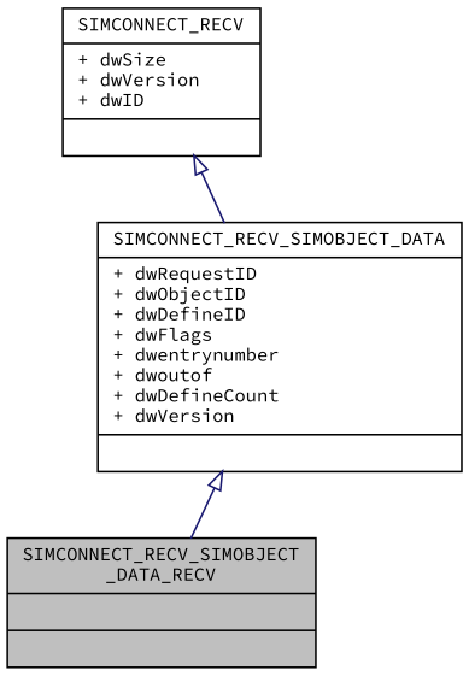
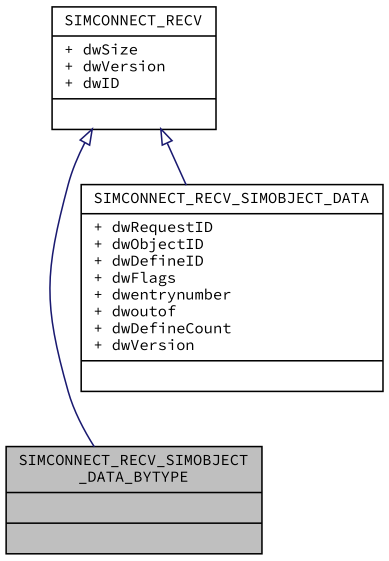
  digraph {
    fontname="Source Code Pro"
    node [color=black fontname="Source Code Pro" fontsize=10 shape=record]
    edge [arrowtail=onormal color=midnightblue dir=back fontname="Source Code Pro" fontsize=10 labelfontname=FreeSans labelfontsize=10 style=solid]
-   n1 [fillcolor=grey75 fontcolor=black height=0.2 label="{SIMCONNECT_RECV_SIMOBJECT\l_DATA_RECV\n||}" style=filled width=0.4]
+   n1 [fillcolor=grey75 fontcolor=black height=0.2 label="{SIMCONNECT_RECV_SIMOBJECT\l_DATA_BYTYPE\n||}" style=filled width=0.4]
    n2 [height=0.2 label="{SIMCONNECT_RECV_SIMOBJECT_DATA\n|+ dwRequestID\l+ dwObjectID\l+ dwDefineID\l+ dwFlags\l+ dwentrynumber\l+ dwoutof\l+ dwDefineCount\l+ dwVersion\l|}" width=0.4]
    n3 [height=0.2 label="{SIMCONNECT_RECV\n|+ dwSize\l+ dwVersion\l+ dwID\l|}" width=0.4]
-   n2 -> n1
+   n3 -> n1
    n3 -> n2
  }
